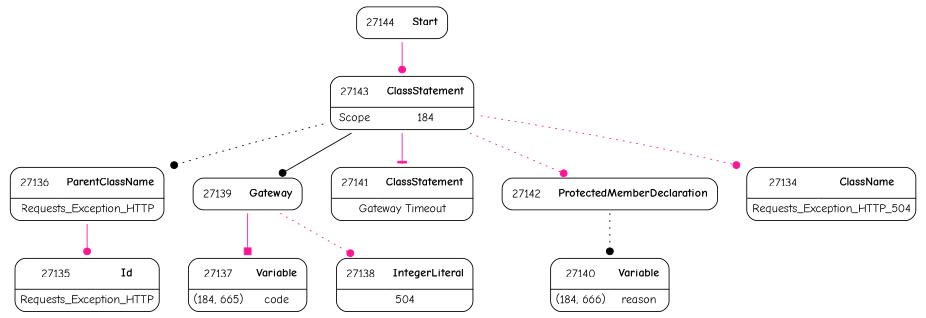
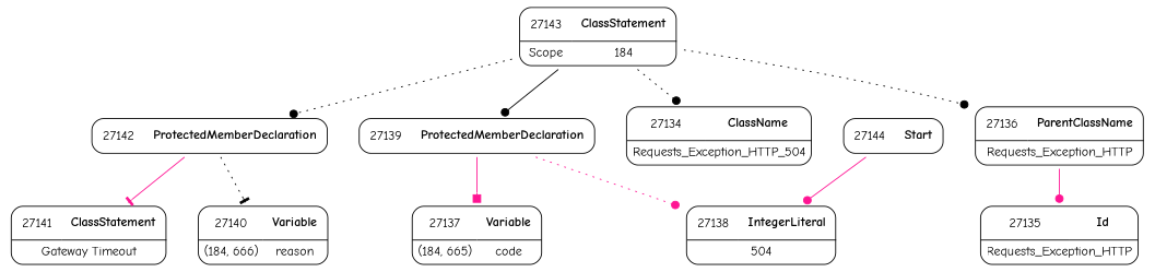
  digraph {
    fontname="Comic Neue"
    node [fontname="Comic Neue" shape=none]
    edge [arrowhead=dot color=deeppink fontname="Comic Neue" style=solid weight=2]
    n1 [label=<<TABLE border='1' cellspacing='0' cellpadding='10' style='rounded' ><TR><TD border='0'>27136</TD><TD border='0'><B>ParentClassName</B></TD></TR><HR/><TR><TD border='0' cellpadding='5' colspan='2'>Requests_Exception_HTTP</TD></TR></TABLE>>]
    n2 [label=<<TABLE border='1' cellspacing='0' cellpadding='10' style='rounded' ><TR><TD border='0'>27135</TD><TD border='0'><B>Id</B></TD></TR><HR/><TR><TD border='0' cellpadding='5' colspan='2'>Requests_Exception_HTTP</TD></TR></TABLE>>]
    n3 [label=<<TABLE border='1' cellspacing='0' cellpadding='10' style='rounded' ><TR><TD border='0'>27137</TD><TD border='0'><B>Variable</B></TD></TR><HR/><TR><TD border='0' cellpadding='5'>(184, 665)</TD><TD border='0' cellpadding='5'>code</TD></TR></TABLE>>]
    n4 [label=<<TABLE border='1' cellspacing='0' cellpadding='10' style='rounded' ><TR><TD border='0'>27138</TD><TD border='0'><B>IntegerLiteral</B></TD></TR><HR/><TR><TD border='0' cellpadding='5' colspan='2'>504</TD></TR></TABLE>>]
-   n5 [label=<<TABLE border='1' cellspacing='0' cellpadding='10' style='rounded' ><TR><TD border='0'>27139</TD><TD border='0'><B>Gateway</B></TD></TR></TABLE>>]
+   n5 [label=<<TABLE border='1' cellspacing='0' cellpadding='10' style='rounded' ><TR><TD border='0'>27139</TD><TD border='0'><B>ProtectedMemberDeclaration</B></TD></TR></TABLE>>]
    n6 [label=<<TABLE border='1' cellspacing='0' cellpadding='10' style='rounded' ><TR><TD border='0'>27140</TD><TD border='0'><B>Variable</B></TD></TR><HR/><TR><TD border='0' cellpadding='5'>(184, 666)</TD><TD border='0' cellpadding='5'>reason</TD></TR></TABLE>>]
    n7 [label=<<TABLE border='1' cellspacing='0' cellpadding='10' style='rounded' ><TR><TD border='0'>27141</TD><TD border='0'><B>ClassStatement</B></TD></TR><HR/><TR><TD border='0' cellpadding='5' colspan='2'>Gateway Timeout</TD></TR></TABLE>>]
    n8 [label=<<TABLE border='1' cellspacing='0' cellpadding='10' style='rounded' ><TR><TD border='0'>27142</TD><TD border='0'><B>ProtectedMemberDeclaration</B></TD></TR></TABLE>>]
    n9 [label=<<TABLE border='1' cellspacing='0' cellpadding='10' style='rounded' ><TR><TD border='0'>27143</TD><TD border='0'><B>ClassStatement</B></TD></TR><HR/><TR><TD border='0' cellpadding='5'>Scope</TD><TD border='0' cellpadding='5'>184</TD></TR></TABLE>>]
    n10 [label=<<TABLE border='1' cellspacing='0' cellpadding='10' style='rounded' ><TR><TD border='0'>27134</TD><TD border='0'><B>ClassName</B></TD></TR><HR/><TR><TD border='0' cellpadding='5' colspan='2'>Requests_Exception_HTTP_504</TD></TR></TABLE>>]
    n11 [label=<<TABLE border='1' cellspacing='0' cellpadding='10' style='rounded' ><TR><TD border='0'>27144</TD><TD border='0'><B>Start</B></TD></TR></TABLE>>]
    n1 -> n2
    n5 -> n3 [arrowhead=box]
    n5 -> n4 [style=dotted]
-   n8 -> n6 [color=black style=dotted]
-   n9 -> n7 [arrowhead=tee]
+   n8 -> n6 [arrowhead=tee color=black style=dotted]
+   n8 -> n7 [arrowhead=tee]
    n9 -> n1 [color=black style=dotted]
    n9 -> n5 [color=black]
-   n9 -> n8 [style=dotted]
-   n9 -> n10 [style=dotted]
-   n11 -> n9
+   n9 -> n8 [color=black style=dotted]
+   n9 -> n10 [color=black style=dotted]
+   n11 -> n4
  }
